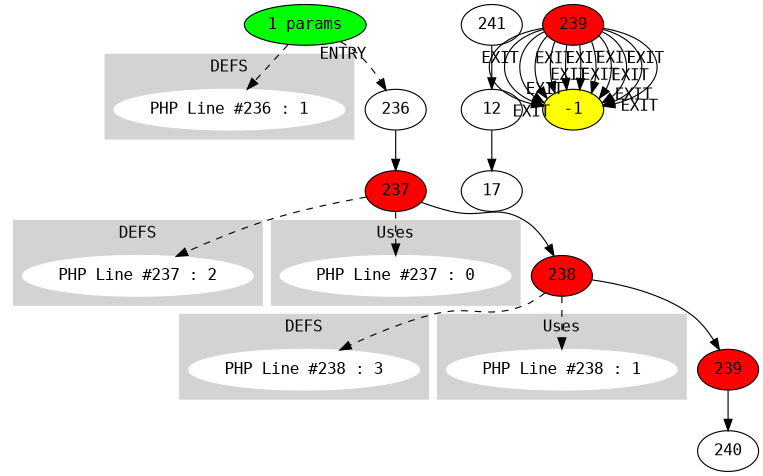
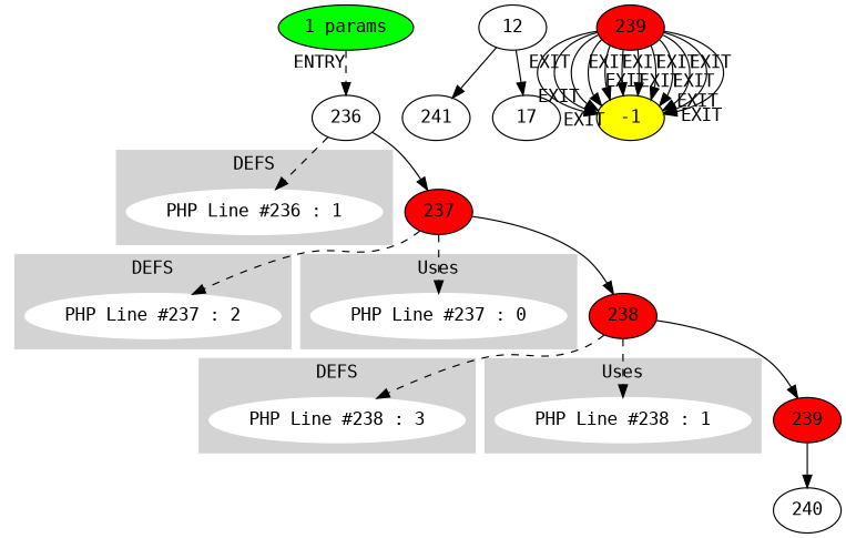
  digraph {
    fontname="DejaVu Sans Mono"
    node [fontname="DejaVu Sans Mono" style=filled]
    edge [fontname="DejaVu Sans Mono" xlabel=EXIT]
    n1 [color=white label="PHP Line #236 : 1"]
    n2 [color=white label="PHP Line #237 : 2"]
    n3 [color=white label="PHP Line #238 : 3"]
    n4 [color=white label="PHP Line #237 : 0"]
    n5 [color=white label="PHP Line #238 : 1"]
    n6 [label=236 style=""]
    n7 [fillcolor=red label=237]
    n8 [fillcolor=red label=238]
    n9 [fillcolor=red label=239]
    n10 [label=240 style=""]
    n11 [label=241 style=""]
    n12 [label=12 style=""]
    n13 [label=17 style=""]
    -1 [fillcolor=yellow]
    n15 [fillcolor=red label=239]
    n16 [fillcolor=green label="1 params"]
    subgraph cluster_1 {
      color=lightgrey
      label=DEFS
      style=filled
      n1
    }
    subgraph cluster_2 {
      color=lightgrey
      label=DEFS
      style=filled
      n2
    }
    subgraph cluster_3 {
      color=lightgrey
      label=DEFS
      style=filled
      n3
    }
    subgraph cluster_4 {
      color=lightgrey
      label=Uses
      style=filled
      n4
    }
    subgraph cluster_5 {
      color=lightgrey
      label=Uses
      style=filled
      n5
    }
-   n16 -> n1 [style=dashed xlabel=""]
+   n6 -> n1 [style=dashed xlabel=""]
    n6 -> n7 [xlabel=""]
    n7 -> n2 [style=dashed xlabel=""]
    n7 -> n4 [style=dashed xlabel=""]
    n7 -> n8 [xlabel=""]
    n8 -> n3 [style=dashed xlabel=""]
    n8 -> n5 [style=dashed xlabel=""]
    n8 -> n9 [xlabel=""]
    n9 -> n10 [xlabel=""]
-   n11 -> n12 [xlabel=""]
+   n12 -> n11 [xlabel=""]
    n12 -> n13 [xlabel=""]
    n15 -> -1
    n15 -> -1
    n15 -> -1
    n15 -> -1
    n15 -> -1
    n15 -> -1
    n15 -> -1
    n15 -> -1
    n15 -> -1
    n15 -> -1
    n15 -> -1
    n15 -> -1
    n16 -> n6 [style=dashed xlabel=ENTRY]
  }
